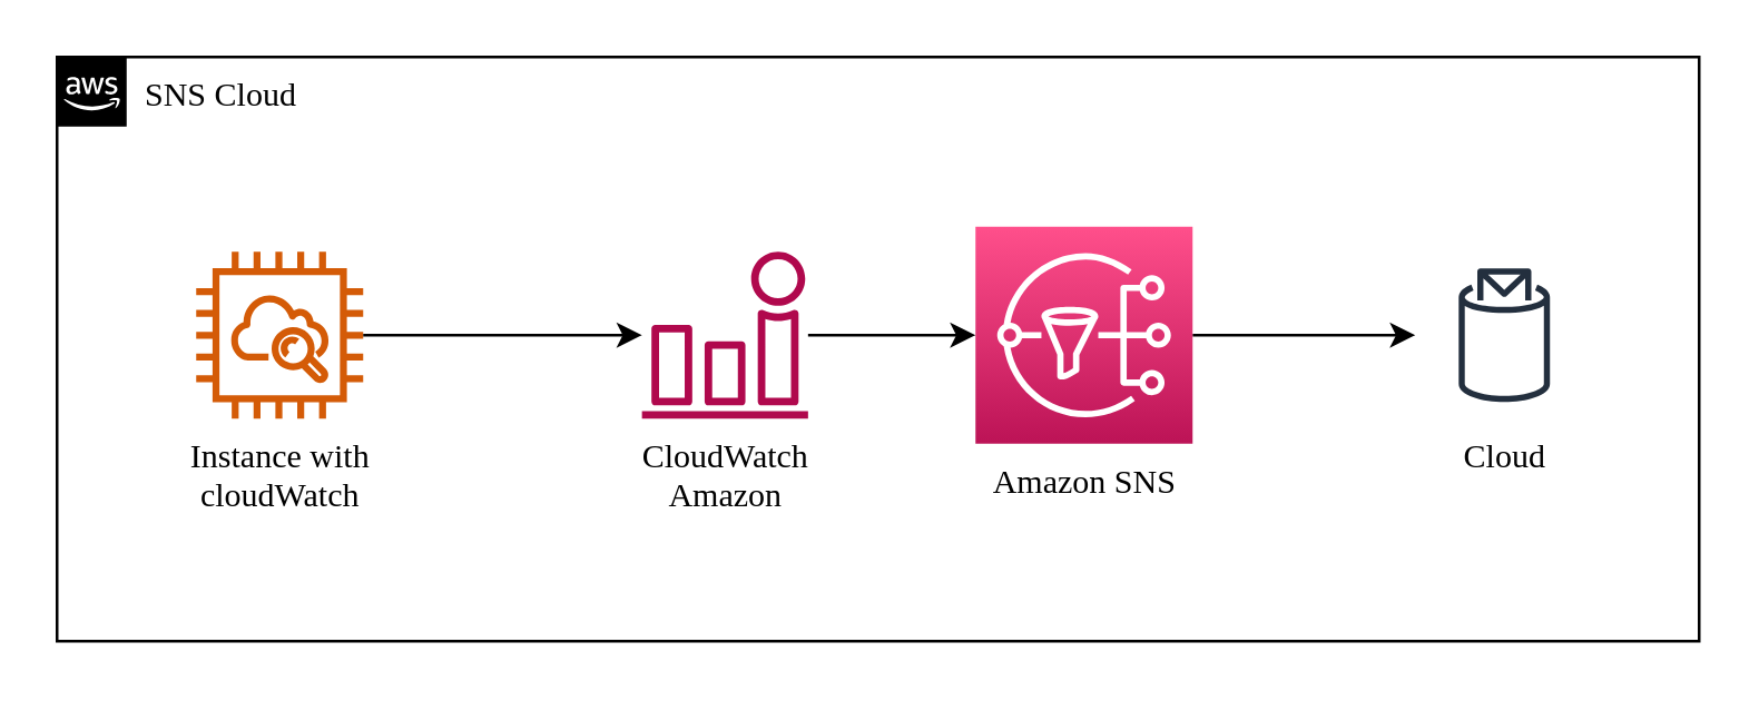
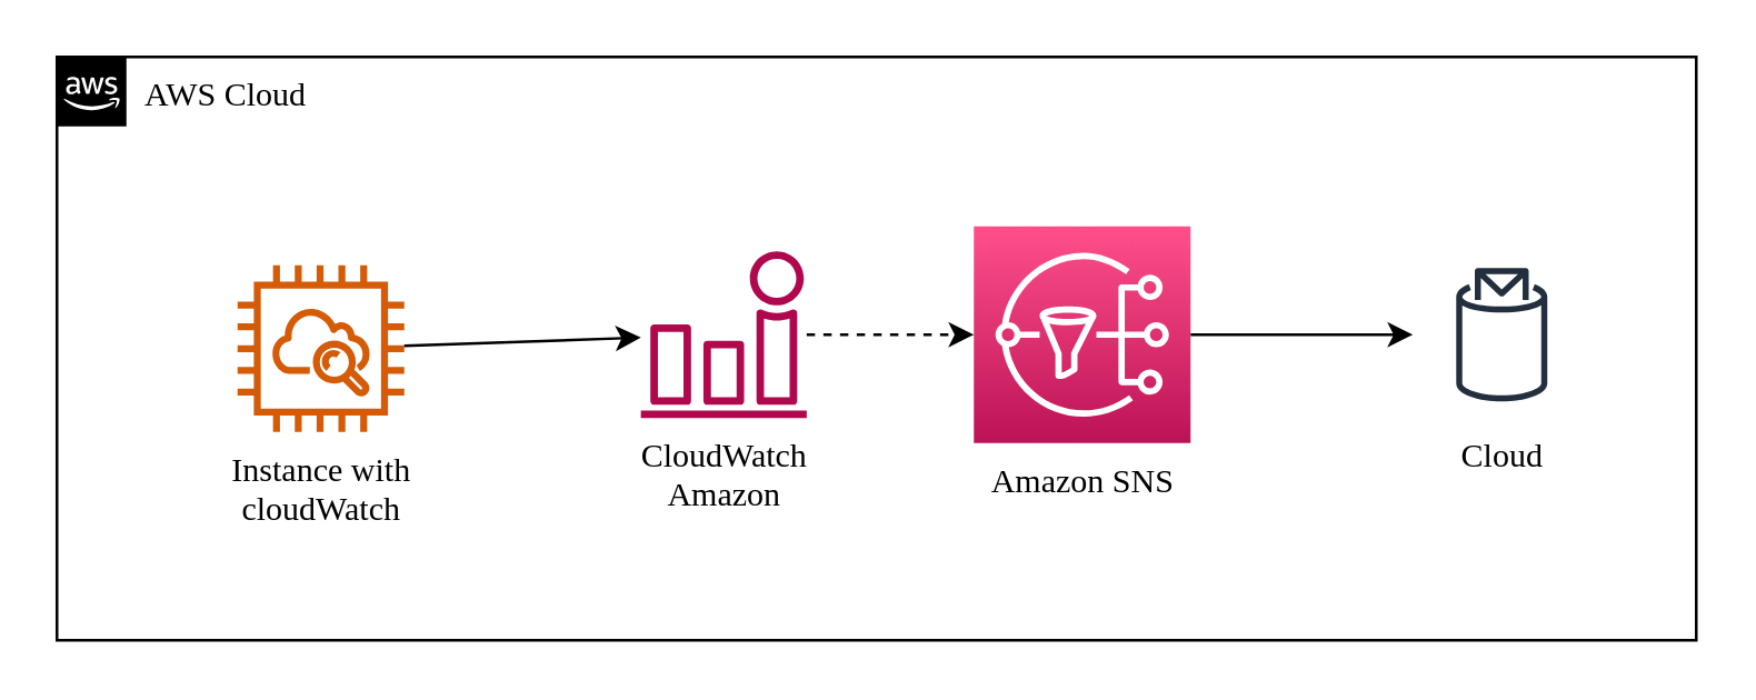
  <mxCell id="0" />
  <mxCell id="1" parent="0" />
- <mxCell id="2" value="&lt;font face=&quot;Verdana&quot; color=&quot;#000000&quot;&gt;SNS Cloud&lt;/font&gt;" style="points=[[0,0],[0.25,0],[0.5,0],[0.75,0],[1,0],[1,0.25],[1,0.5],[1,0.75],[1,1],[0.75,1],[0.5,1],[0.25,1],[0,1],[0,0.75],[0,0.5],[0,0.25]];outlineConnect=0;gradientColor=none;html=1;whiteSpace=wrap;fontSize=12;fontStyle=0;container=1;pointerEvents=0;collapsible=0;recursiveResize=0;shape=mxgraph.aws4.group;grIcon=mxgraph.aws4.group_aws_cloud_alt;strokeColor=#000000;fillColor=none;verticalAlign=top;align=left;spacingLeft=30;fontColor=#232F3E;dashed=0;" parent="1" vertex="1"><mxGeometry x="20" y="20" width="590" height="210" as="geometry" /></mxCell>
+ <mxCell id="2" value="&lt;font face=&quot;Verdana&quot; color=&quot;#000000&quot;&gt;AWS Cloud&lt;/font&gt;" style="points=[[0,0],[0.25,0],[0.5,0],[0.75,0],[1,0],[1,0.25],[1,0.5],[1,0.75],[1,1],[0.75,1],[0.5,1],[0.25,1],[0,1],[0,0.75],[0,0.5],[0,0.25]];outlineConnect=0;gradientColor=none;html=1;whiteSpace=wrap;fontSize=12;fontStyle=0;container=1;pointerEvents=0;collapsible=0;recursiveResize=0;shape=mxgraph.aws4.group;grIcon=mxgraph.aws4.group_aws_cloud_alt;strokeColor=#000000;fillColor=none;verticalAlign=top;align=left;spacingLeft=30;fontColor=#232F3E;dashed=0;" parent="1" vertex="1"><mxGeometry x="20" y="20" width="590" height="210" as="geometry" /></mxCell>
  <mxCell id="3" value="" style="group" vertex="1" connectable="0" parent="2"><mxGeometry x="50" y="61" width="500" height="78" as="geometry" /></mxCell>
- <mxCell id="4" value="&lt;font face=&quot;Verdana&quot; style=&quot;&quot; color=&quot;#000000&quot;&gt;Instance with &lt;br&gt;cloudWatch&lt;/font&gt;" style="sketch=0;outlineConnect=0;fontColor=#232F3E;gradientColor=none;fillColor=#D45B07;strokeColor=none;dashed=0;verticalLabelPosition=bottom;verticalAlign=top;align=center;html=1;fontSize=12;fontStyle=0;aspect=fixed;pointerEvents=1;shape=mxgraph.aws4.instance_with_cloudwatch2;" parent="3" vertex="1"><mxGeometry y="9" width="60" height="60" as="geometry" /></mxCell>
+ <mxCell id="4" value="&lt;font face=&quot;Verdana&quot; style=&quot;&quot; color=&quot;#000000&quot;&gt;Instance with &lt;br&gt;cloudWatch&lt;/font&gt;" style="sketch=0;outlineConnect=0;fontColor=#232F3E;gradientColor=none;fillColor=#D45B07;strokeColor=none;dashed=0;verticalLabelPosition=bottom;verticalAlign=top;align=center;html=1;fontSize=12;fontStyle=0;aspect=fixed;pointerEvents=1;shape=mxgraph.aws4.instance_with_cloudwatch2;" parent="3" vertex="1"><mxGeometry x="15" y="14" width="60" height="60" as="geometry" /></mxCell>
  <mxCell id="5" value="&lt;font face=&quot;Verdana&quot; style=&quot;&quot; color=&quot;#000000&quot;&gt;CloudWatch &lt;br&gt;Amazon&lt;/font&gt;" style="sketch=0;outlineConnect=0;fontColor=#232F3E;gradientColor=none;fillColor=#B0084D;strokeColor=none;dashed=0;verticalLabelPosition=bottom;verticalAlign=top;align=center;html=1;fontSize=12;fontStyle=0;aspect=fixed;pointerEvents=1;shape=mxgraph.aws4.alarm;" parent="3" vertex="1"><mxGeometry x="160" y="9" width="60" height="60" as="geometry" /></mxCell>
  <mxCell id="6" value="" style="edgeStyle=none;html=1;" parent="3" source="4" target="5" edge="1"><mxGeometry relative="1" as="geometry"><mxPoint x="140" y="19" as="targetPoint" /></mxGeometry></mxCell>
  <mxCell id="7" value="" style="edgeStyle=none;html=1;" parent="3" source="8" edge="1"><mxGeometry relative="1" as="geometry"><mxPoint x="438" y="39" as="targetPoint" /></mxGeometry></mxCell>
  <mxCell id="8" value="&lt;font face=&quot;Verdana&quot; color=&quot;#000000&quot;&gt;Amazon SNS&lt;/font&gt;" style="sketch=0;points=[[0,0,0],[0.25,0,0],[0.5,0,0],[0.75,0,0],[1,0,0],[0,1,0],[0.25,1,0],[0.5,1,0],[0.75,1,0],[1,1,0],[0,0.25,0],[0,0.5,0],[0,0.75,0],[1,0.25,0],[1,0.5,0],[1,0.75,0]];outlineConnect=0;fontColor=#232F3E;gradientColor=#FF4F8B;gradientDirection=north;fillColor=#BC1356;strokeColor=#ffffff;dashed=0;verticalLabelPosition=bottom;verticalAlign=top;align=center;html=1;fontSize=12;fontStyle=0;aspect=fixed;shape=mxgraph.aws4.resourceIcon;resIcon=mxgraph.aws4.sns;" parent="3" vertex="1"><mxGeometry x="280" width="78" height="78" as="geometry" /></mxCell>
- <mxCell id="9" value="" style="edgeStyle=none;html=1;" parent="3" source="5" target="8" edge="1"><mxGeometry relative="1" as="geometry" /></mxCell>
+ <mxCell id="9" value="" style="edgeStyle=none;html=1;dashed=1;" parent="3" source="5" target="8" edge="1"><mxGeometry relative="1" as="geometry" /></mxCell>
  <mxCell id="10" value="&lt;font face=&quot;Verdana&quot; color=&quot;#000000&quot;&gt;Cloud&lt;/font&gt;" style="sketch=0;outlineConnect=0;fontColor=#232F3E;gradientColor=none;strokeColor=#232F3E;fillColor=#ffffff;dashed=0;verticalLabelPosition=bottom;verticalAlign=top;align=center;html=1;fontSize=12;fontStyle=0;aspect=fixed;shape=mxgraph.aws4.resourceIcon;resIcon=mxgraph.aws4.topic_2;" parent="3" vertex="1"><mxGeometry x="440" y="9" width="60" height="60" as="geometry" /></mxCell>
